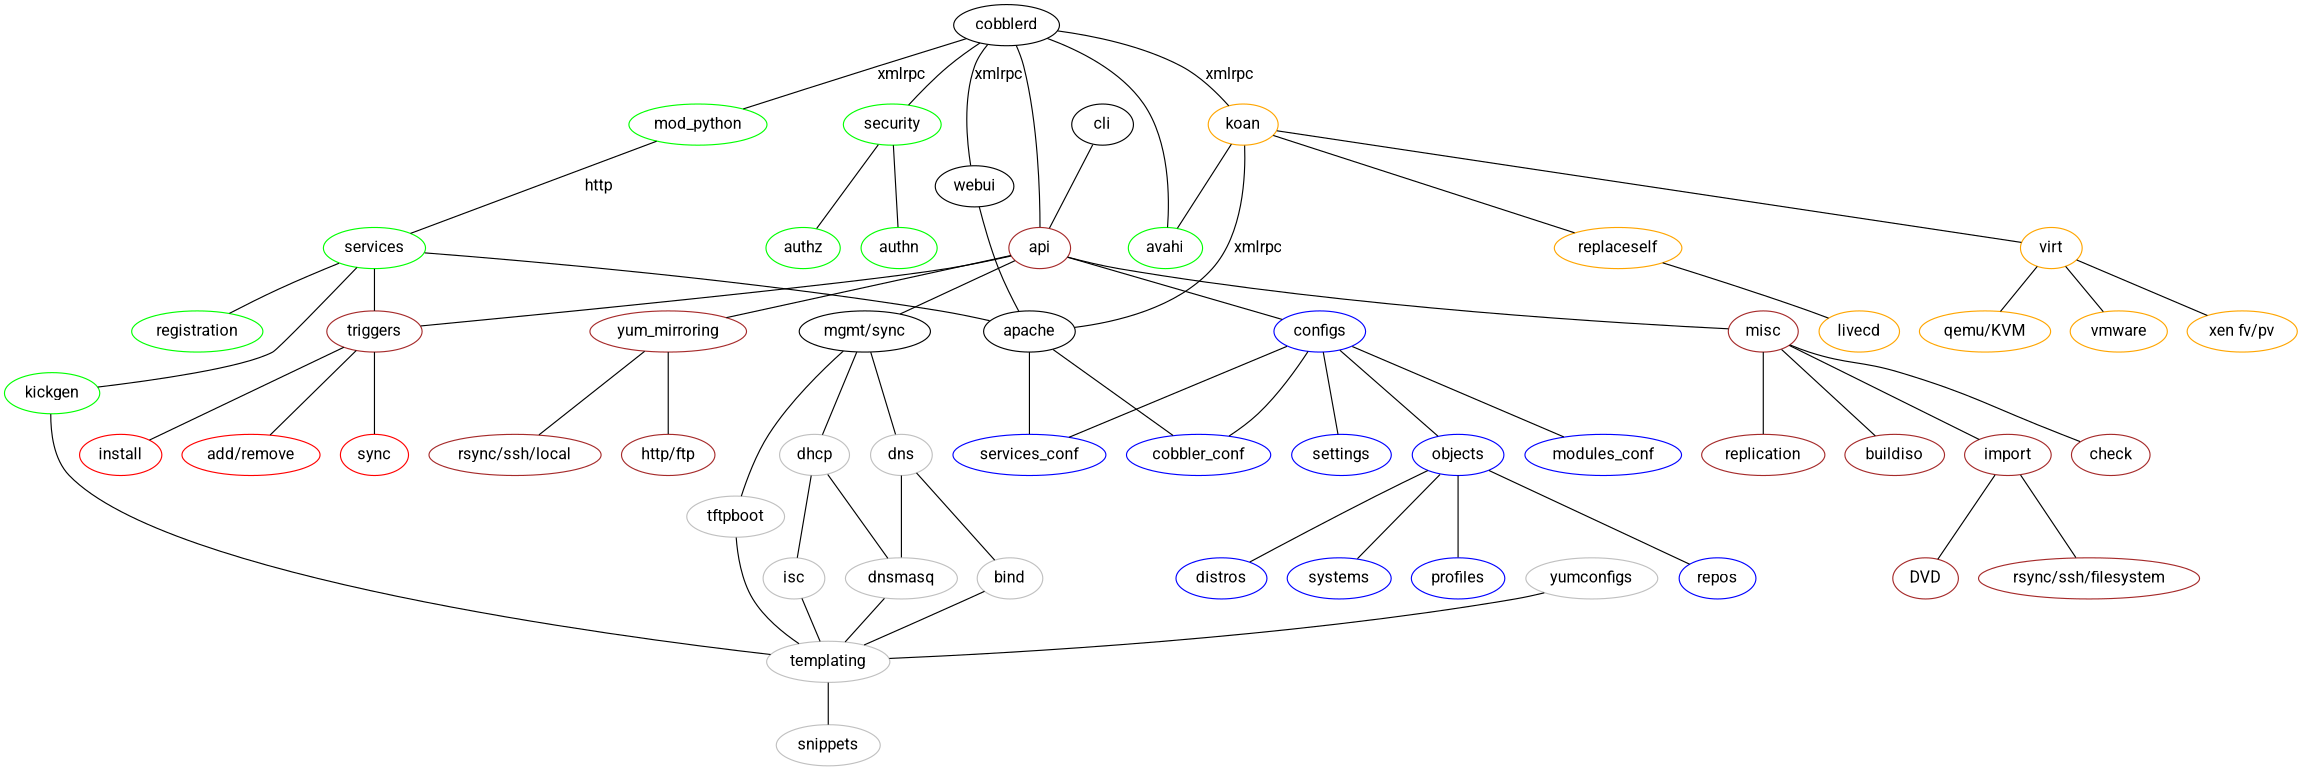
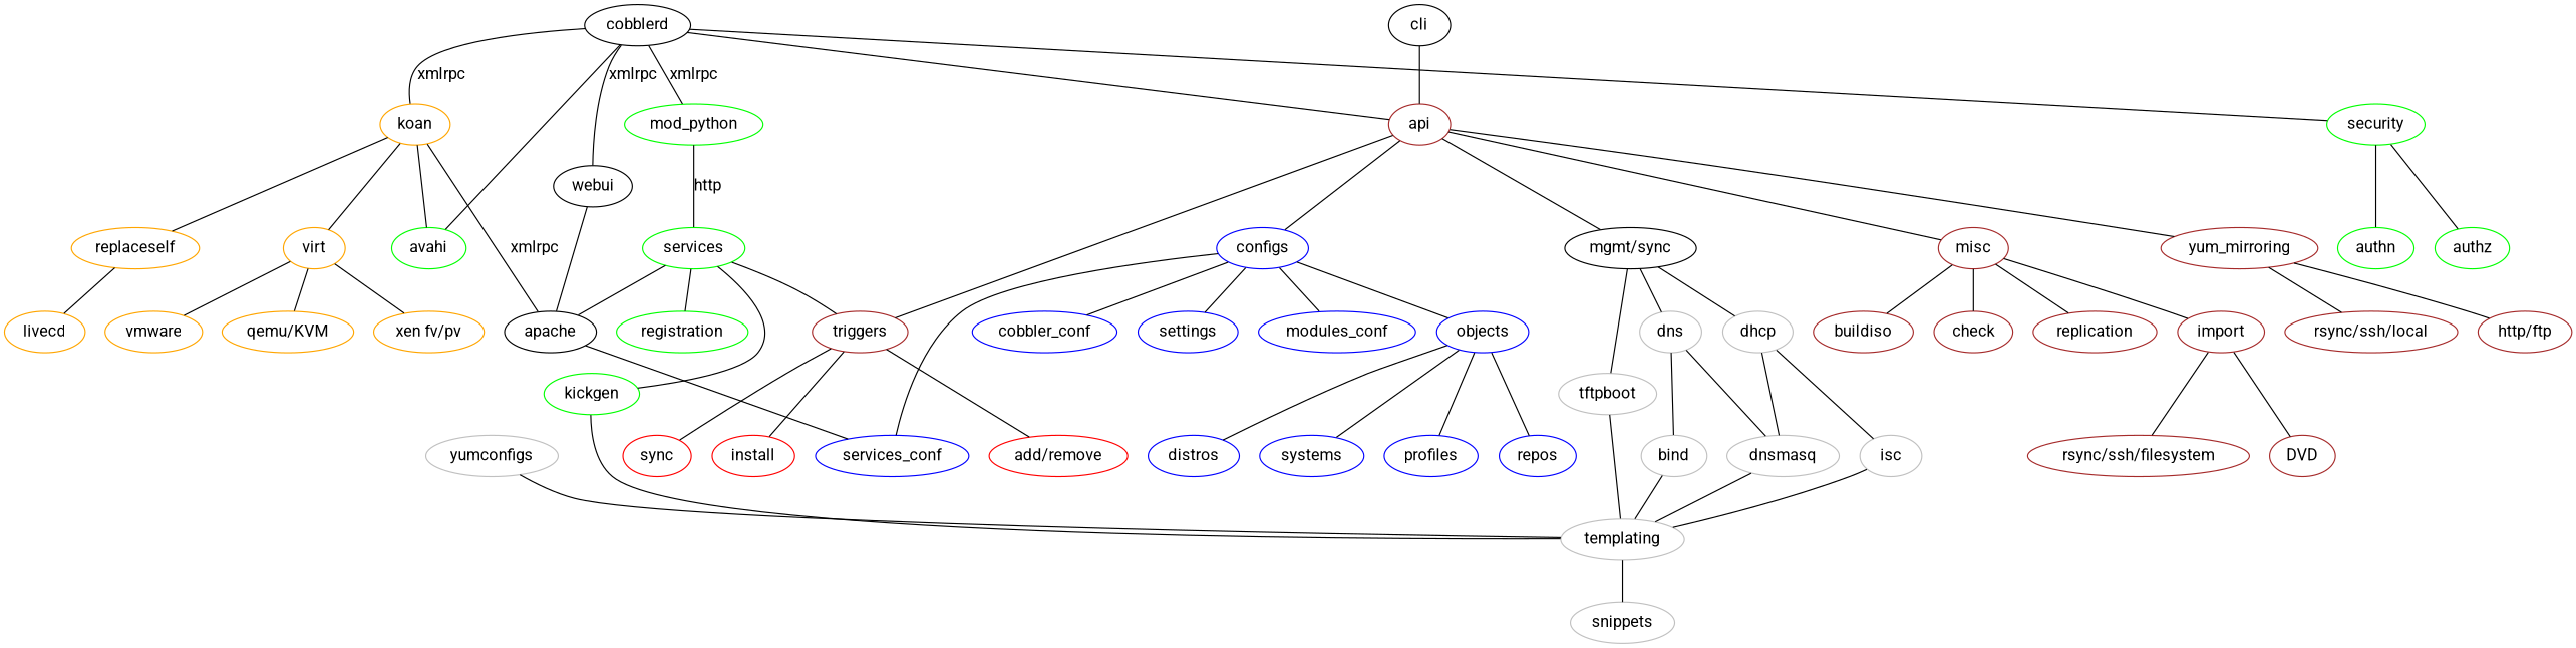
  graph {
    fontname=Roboto
    node [fontname=Roboto color=brown]
    edge [fontname=Roboto]
    webui [color=""]
    apache [color=""]
    cobbler_conf [color=blue]
    services_conf [color=blue]
    cobblerd [color=""]
    api
    security [color=green]
    avahi [color=green]
    mod_python [color=green]
    koan [color=orange]
    n11 [label="mgmt/sync" color=""]
    misc
    yum_mirroring
    triggers
    configs [color=blue]
    authn [color=green]
    authz [color=green]
    services [color=green]
    replaceself [color=orange]
    virt [color=orange]
    dns [color=grey]
    dhcp [color=grey]
    tftpboot [color=grey]
    bind [color=grey]
    dnsmasq [color=grey]
    isc [color=grey]
    templating [color=grey]
    yumconfigs [color=grey]
    replication
    buildiso
    import
    check
    n33 [label="rsync/ssh/local"]
    n34 [label="http/ftp"]
    n35 [color=red label="add/remove"]
    n36 [color=red label=sync]
    n37 [color=red label=install]
    settings [color=blue]
    objects [color=blue]
    modules_conf [color=blue]
    n41 [label=DVD]
    n42 [label="rsync/ssh/filesystem"]
    cli [color=black]
    snippets [color=grey]
    distros [color=blue]
    systems [color=blue]
    profiles [color=blue]
    repos [color=blue]
    kickgen [color=green]
    registration [color=green]
    livecd [color=orange]
    n52 [color=orange label="xen fv/pv"]
    n53 [color=orange label="qemu/KVM"]
    vmware [color=orange]
    webui -- apache
-   apache -- cobbler_conf
    apache -- services_conf
    cobblerd -- webui [label=xmlrpc]
    cobblerd -- api
    cobblerd -- security
    cobblerd -- avahi
    cobblerd -- mod_python [label=xmlrpc]
    cobblerd -- koan [label=xmlrpc]
    api -- n11
    api -- misc
    api -- yum_mirroring
    api -- triggers
    api -- configs
    security -- authn
    security -- authz
    mod_python -- services [label=http]
    koan -- apache [label=xmlrpc]
    koan -- avahi
    koan -- replaceself
    koan -- virt
    n11 -- dns
    n11 -- dhcp
    n11 -- tftpboot
    misc -- replication
    misc -- buildiso
    misc -- import
    misc -- check
    yum_mirroring -- n33
    yum_mirroring -- n34
    triggers -- n35
    triggers -- n36
    triggers -- n37
    configs -- cobbler_conf
    configs -- services_conf
    configs -- settings
    configs -- objects
    configs -- modules_conf
    services -- apache
    services -- triggers
    services -- kickgen
    services -- registration
    replaceself -- livecd
    virt -- n52
    virt -- n53
    virt -- vmware
    dns -- bind
    dns -- dnsmasq
    dhcp -- dnsmasq
    dhcp -- isc
    tftpboot -- templating
    bind -- templating
    dnsmasq -- templating
    isc -- templating
    templating -- snippets
    yumconfigs -- templating
    import -- n41
    import -- n42
    objects -- distros
    objects -- systems
    objects -- profiles
    objects -- repos
    cli -- api
    kickgen -- templating
  }
